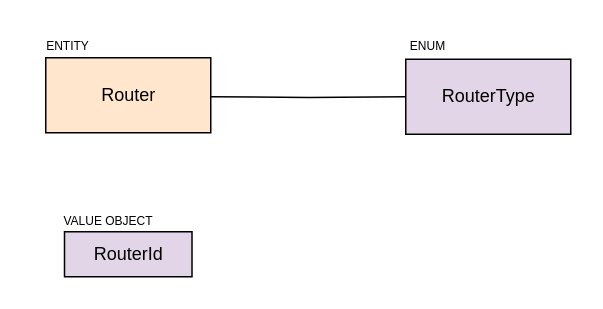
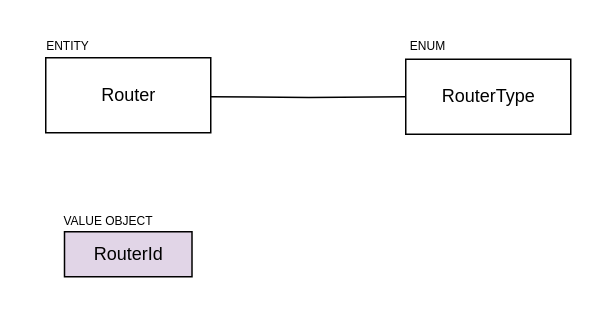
  <mxCell id="0" />
  <mxCell id="1" parent="0" />
- <mxCell id="2" value="Router" style="html=1;fillColor=#ffe6cc;" parent="1" vertex="1"><mxGeometry x="30" y="38" width="110" height="50" as="geometry" /></mxCell>
- <mxCell id="3" value="RouterType" style="html=1;fillColor=#e1d5e7;" parent="1" vertex="1"><mxGeometry x="270" y="39" width="110" height="50" as="geometry" /></mxCell>
+ <mxCell id="2" value="Router" style="html=1;" parent="1" vertex="1"><mxGeometry x="30" y="38" width="110" height="50" as="geometry" /></mxCell>
+ <mxCell id="3" value="RouterType" style="html=1;" parent="1" vertex="1"><mxGeometry x="270" y="39" width="110" height="50" as="geometry" /></mxCell>
  <mxCell id="4" value="" style="endArrow=none;html=1;edgeStyle=orthogonalEdgeStyle;rounded=0;entryX=0;entryY=0.5;entryDx=0;entryDy=0;" parent="1" target="3" edge="1"><mxGeometry relative="1" as="geometry"><mxPoint x="140" y="64" as="sourcePoint" /><mxPoint x="300" y="64" as="targetPoint" /></mxGeometry></mxCell>
  <mxCell id="5" value="RouterId" style="rounded=0;whiteSpace=wrap;html=1;fillColor=#e1d5e7;" parent="1" vertex="1"><mxGeometry x="42.5" y="154" width="85" height="30" as="geometry" /></mxCell>
  <mxCell id="6" value="VALUE OBJECT" style="text;html=1;strokeColor=none;fillColor=none;align=center;verticalAlign=middle;whiteSpace=wrap;rounded=0;fontSize=8;rotation=0;" parent="1" vertex="1"><mxGeometry x="32" y="137" width="80" height="20" as="geometry" /></mxCell>
  <mxCell id="7" value="ENTITY" style="text;html=1;strokeColor=none;fillColor=none;align=center;verticalAlign=middle;whiteSpace=wrap;rounded=0;fontSize=8;rotation=0;" parent="1" vertex="1"><mxGeometry x="20" y="20" width="50" height="20" as="geometry" /></mxCell>
  <mxCell id="8" value="ENUM" style="text;html=1;strokeColor=none;fillColor=none;align=center;verticalAlign=middle;whiteSpace=wrap;rounded=0;fontSize=8;rotation=0;" parent="1" vertex="1"><mxGeometry x="260" y="20" width="50" height="20" as="geometry" /></mxCell>
